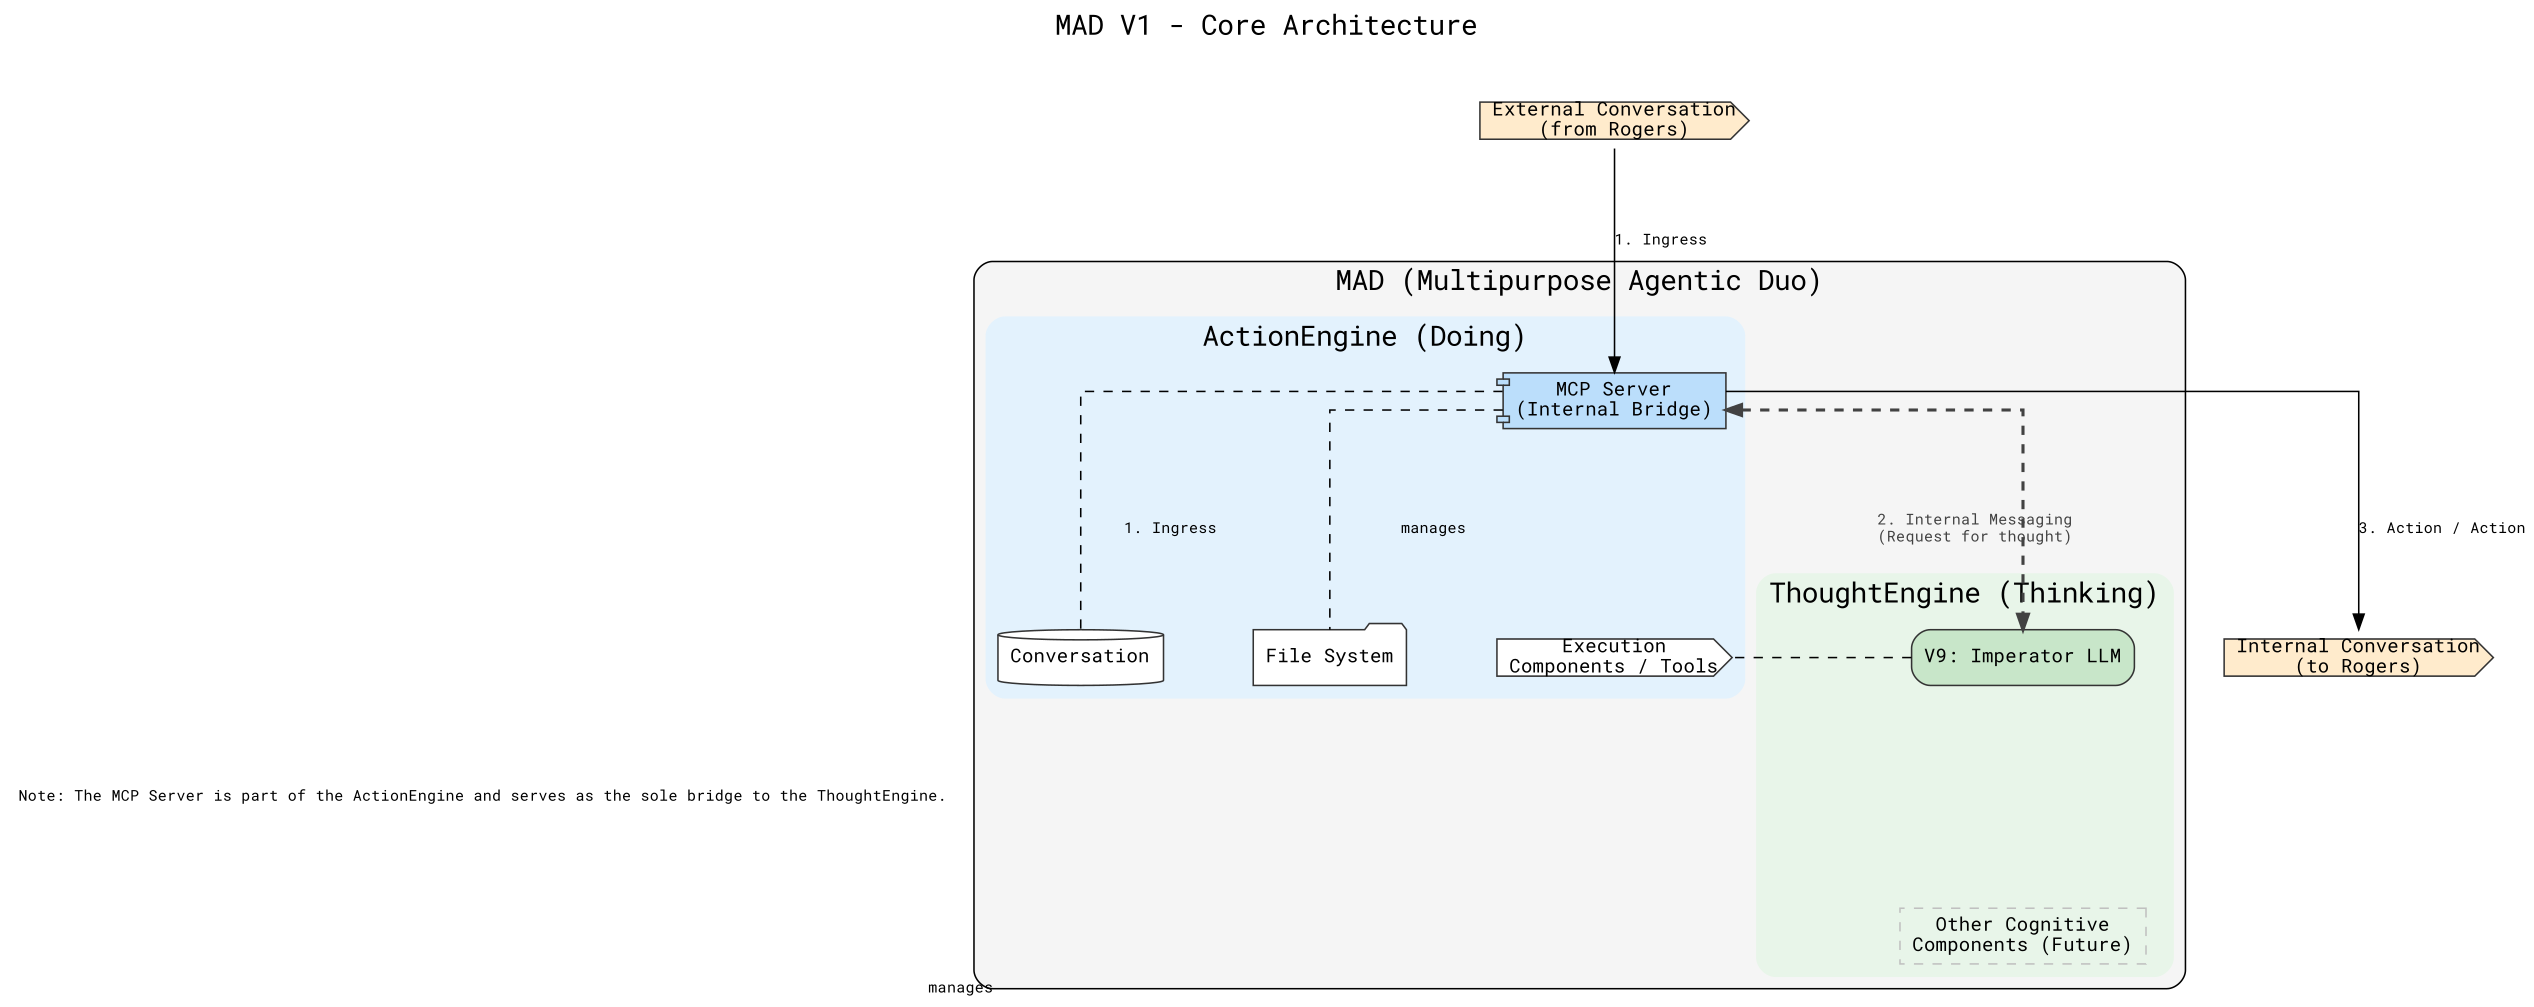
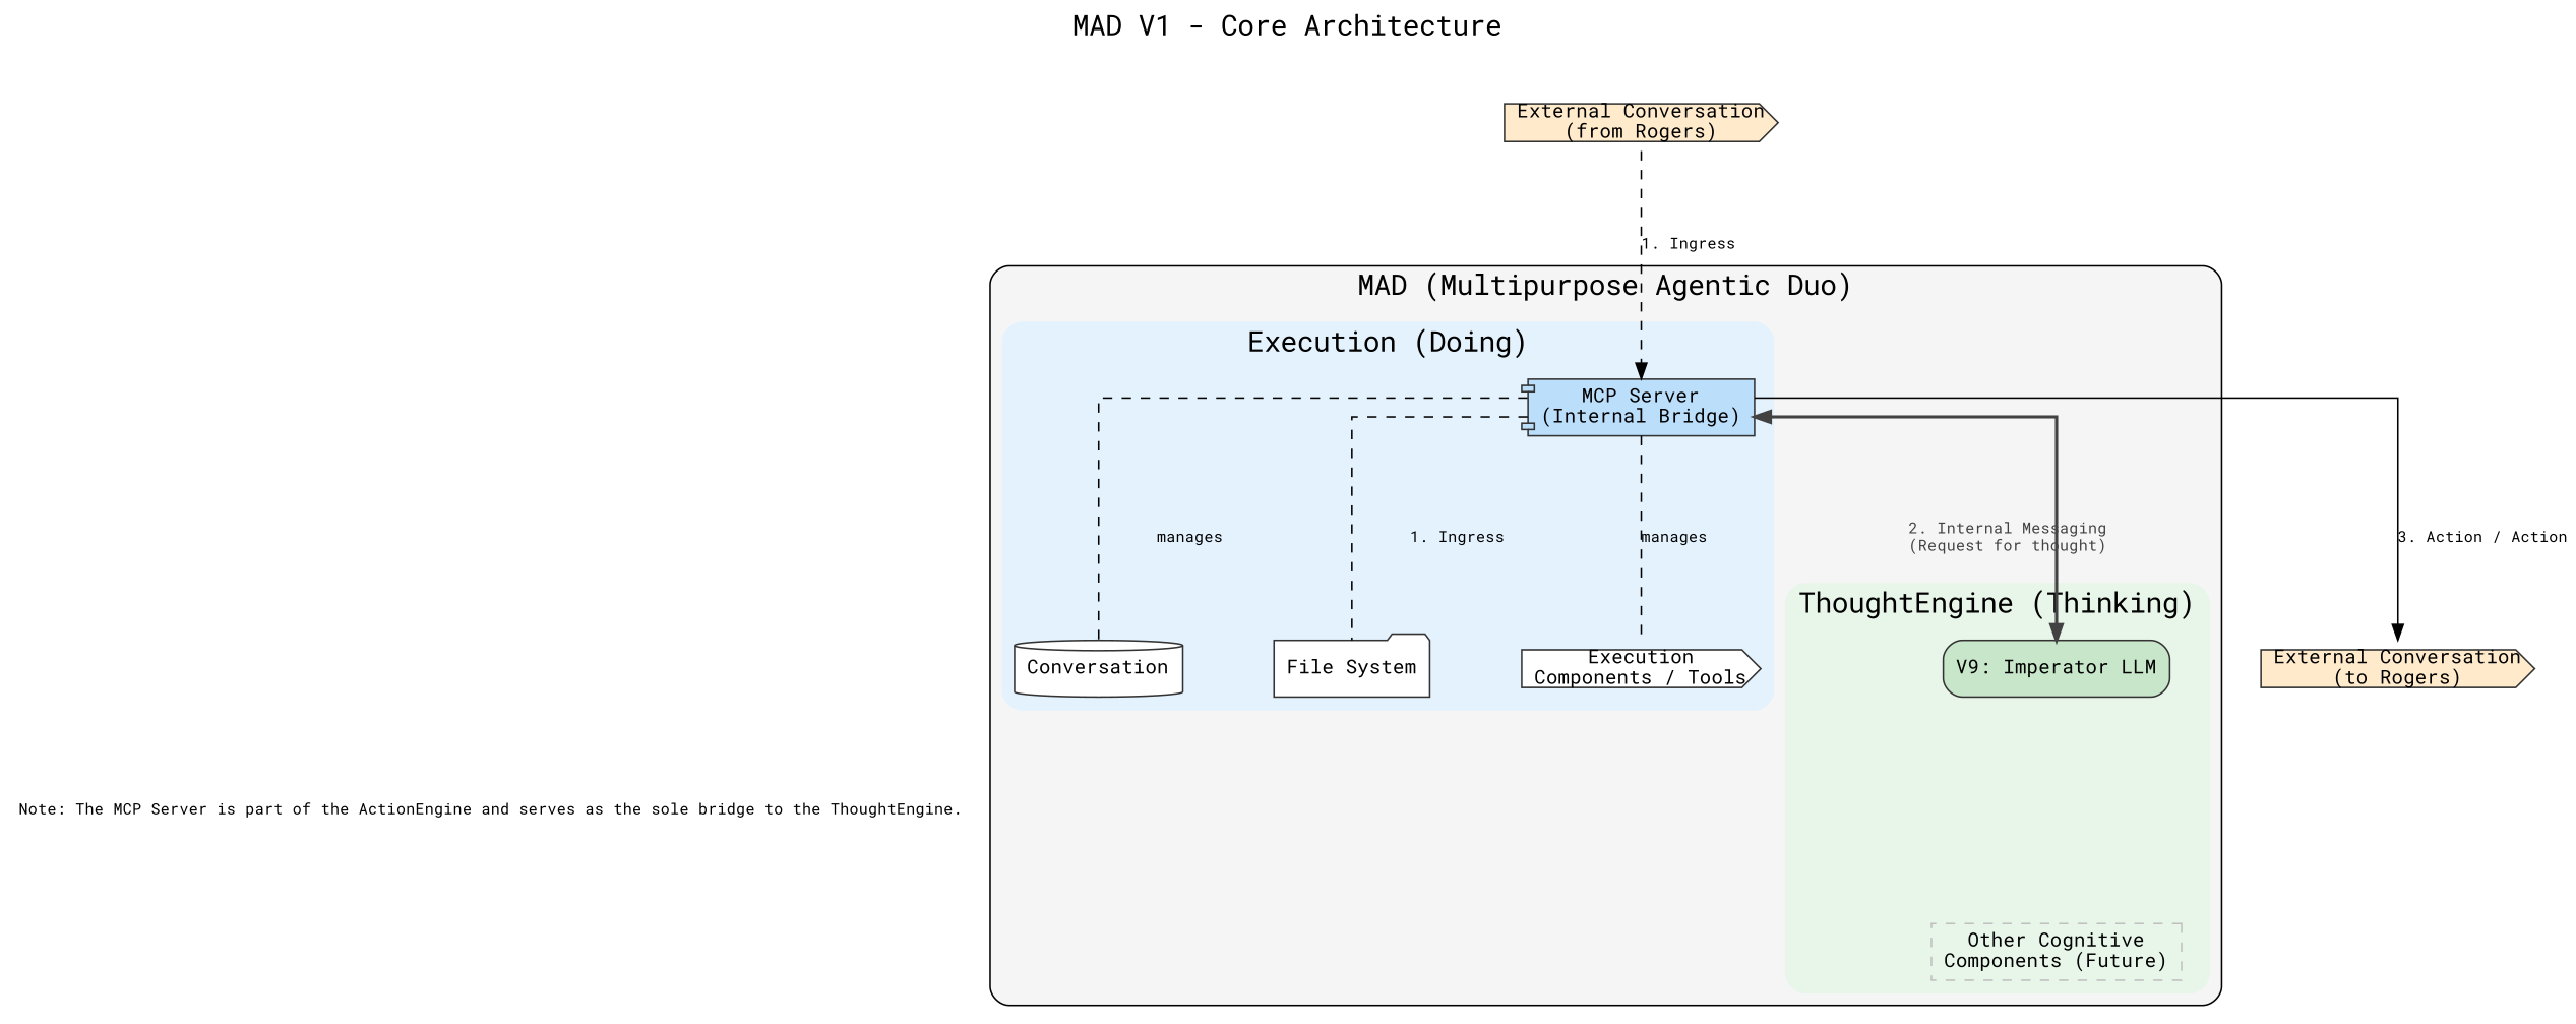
  digraph {
    fontname="Roboto Mono"
    fontsize=18
    label="MAD V1 - Core Architecture"
    labelloc=t
    nodesep=0.8
    rankdir=TB
    ranksep=1.5
    splines=ortho
    node [color="#333333" fillcolor="#FFFFFF" fontname="Roboto Mono" fontsize=12 shape=cds style="filled,rounded"]
    edge [fontname="Roboto Mono" fontsize=10]
    n1 [fontsize=10 label="Note: The MCP Server is part of the ActionEngine and serves as the sole bridge to the ThoughtEngine." shape=plaintext]
    n2 [fillcolor="#BBDEFB" label="MCP Server\n(Internal Bridge)" shape=component]
    n3 [label=Conversation shape=cylinder]
    n4 [label="File System" shape=folder]
    n5 [label="Execution\nComponents / Tools"]
    n6 [fillcolor="#C8E6C9" label="V9: Imperator LLM" shape=box]
    n7 [color=gray label="Other Cognitive\nComponents (Future)" shape=box style=dashed]
-   n8 [fillcolor="#FFEBCC" label="Internal Conversation\n(to Rogers)"]
+   n8 [fillcolor="#FFEBCC" label="External Conversation\n(to Rogers)"]
    n9 [fillcolor="#FFEBCC" label="External Conversation\n(from Rogers)"]
    subgraph sub_1 {
      rank=sink
      n1
    }
    subgraph cluster_2 {
      bgcolor="#F5F5F5"
      label="MAD (Multipurpose Agentic Duo)"
      style=rounded
      subgraph cluster_3 {
        bgcolor="#F5F5F5"
        color="#E3F2FD"
-       label="ActionEngine (Doing)"
+       label="Execution (Doing)"
        style="filled,rounded"
        n2
        n3
        n4
        n5
      }
      subgraph cluster_4 {
        bgcolor="#F5F5F5"
        color="#E8F5E9"
        label="ThoughtEngine (Thinking)"
        style="filled,rounded"
        n6
        n7
      }
    }
-   n2 -> n3 [arrowhead=none label="1. Ingress" style=dashed]
-   n2 -> n4 [arrowhead=none label=manages style=dashed]
-   n6 -> n5 [arrowhead=none label=manages style=dashed]
-   n2 -> n6 [color="#424242" dir=both fontcolor="#424242" label="2. Internal Messaging\n(Request for thought)" penwidth=2.0 style=dashed]
+   n2 -> n3 [arrowhead=none label=manages style=dashed]
+   n2 -> n4 [arrowhead=none label="1. Ingress" style=dashed]
+   n2 -> n5 [arrowhead=none label=manages style=dashed]
+   n2 -> n6 [color="#424242" dir=both fontcolor="#424242" label="2. Internal Messaging\n(Request for thought)" penwidth=2.0]
    n2 -> n8 [label="3. Action / Action"]
    n6 -> n7 [style=invis]
-   n9 -> n2 [label="1. Ingress"]
+   n9 -> n2 [label="1. Ingress" style=dashed]
  }
